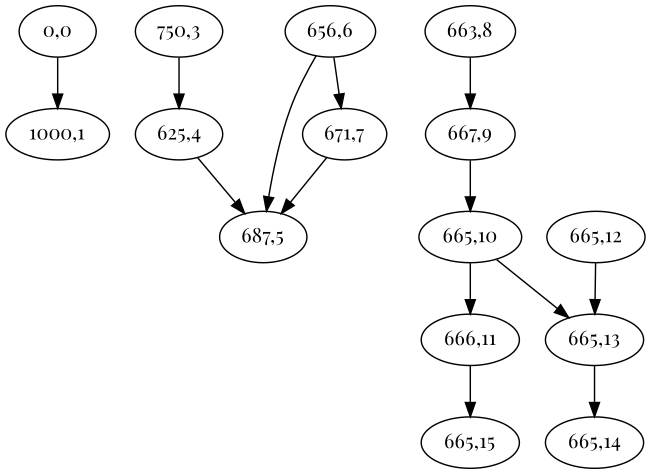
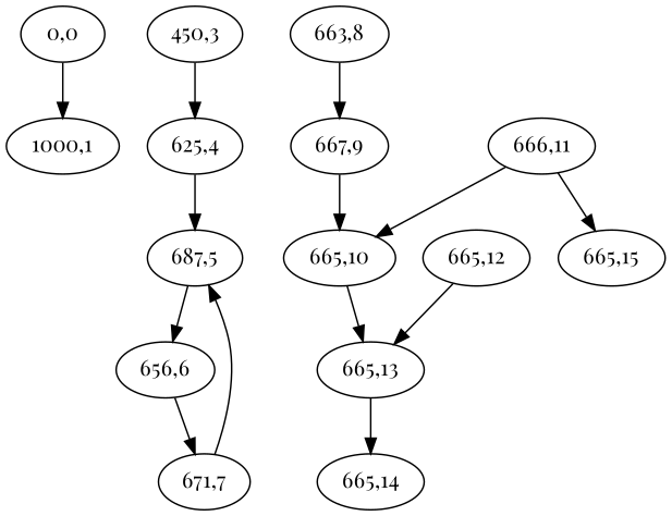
  digraph {
    fontname="Playfair Display"
    node [fontname="Playfair Display"]
    edge [fontname="Playfair Display"]
    "0,0"
    "1000,1"
-   "750,3"
+   "750,3" [label="450,3"]
    "625,4"
    "687,5"
    "656,6"
    "671,7"
    "663,8"
    "667,9"
    "665,10"
    "666,11"
    "665,13"
    "665,12"
    "665,15"
    "665,14"
    "0,0" -> "1000,1"
    "750,3" -> "625,4"
    "625,4" -> "687,5"
-   "656,6" -> "687,5"
+   "687,5" -> "656,6"
    "656,6" -> "671,7"
    "671,7" -> "687,5"
    "663,8" -> "667,9"
    "667,9" -> "665,10"
-   "665,10" -> "666,11"
+   "666,11" -> "665,10"
    "665,10" -> "665,13"
    "666,11" -> "665,15"
    "665,13" -> "665,14"
    "665,12" -> "665,13"
  }
